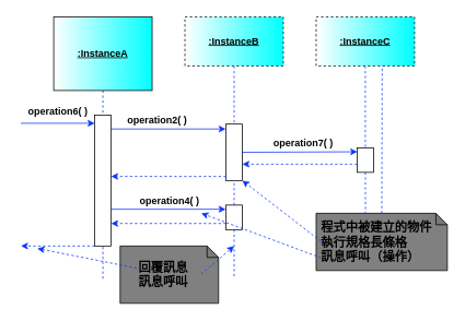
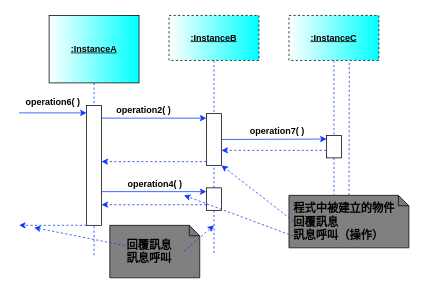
  <mxCell id="0" />
  <mxCell id="1" parent="0" />
  <mxCell id="2" style="edgeStyle=none;html=1;entryX=0.5;entryY=0;entryDx=0;entryDy=0;fontColor=#000000;endArrow=none;endFill=0;dashed=1;strokeColor=#0A33FF;" parent="1" source="3" target="8" edge="1"><mxGeometry relative="1" as="geometry" /></mxCell>
  <mxCell id="3" value="&lt;font color=&quot;#000000&quot;&gt;&lt;u&gt;&lt;b&gt;:InstanceA&lt;/b&gt;&lt;/u&gt;&lt;/font&gt;" style="rounded=0;whiteSpace=wrap;html=1;gradientColor=#00FFFF;fillColor=#FFFFFF;gradientDirection=east;strokeColor=#000000;" parent="1" vertex="1"><mxGeometry x="65" y="20" width="120" height="90" as="geometry" /></mxCell>
  <mxCell id="4" style="edgeStyle=none;html=1;entryX=0.5;entryY=0;entryDx=0;entryDy=0;dashed=1;strokeColor=#0A33FF;strokeWidth=1;fontColor=#FFFFFF;endArrow=none;endFill=0;" parent="1" source="5" target="14" edge="1"><mxGeometry relative="1" as="geometry" /></mxCell>
  <mxCell id="5" value="&lt;font color=&quot;#000000&quot;&gt;&lt;u&gt;&lt;b&gt;:InstanceB&lt;/b&gt;&lt;/u&gt;&lt;/font&gt;" style="rounded=0;whiteSpace=wrap;html=1;gradientColor=#00FFFF;fillColor=#FFFFFF;gradientDirection=east;strokeColor=#000000;dashed=1;" parent="1" vertex="1"><mxGeometry x="225" y="20" width="120" height="60" as="geometry" /></mxCell>
  <mxCell id="6" style="edgeStyle=none;html=1;entryX=0.5;entryY=0;entryDx=0;entryDy=0;dashed=1;strokeColor=#0A33FF;strokeWidth=1;fontColor=#FFFFFF;endArrow=none;endFill=0;" parent="1" source="7" target="23" edge="1"><mxGeometry relative="1" as="geometry" /></mxCell>
  <mxCell id="7" value="&lt;font color=&quot;#000000&quot;&gt;&lt;u&gt;&lt;b&gt;:InstanceC&lt;/b&gt;&lt;/u&gt;&lt;/font&gt;" style="rounded=0;whiteSpace=wrap;html=1;gradientColor=#00FFFF;fillColor=#FFFFFF;gradientDirection=east;strokeColor=#000000;dashed=1;" parent="1" vertex="1"><mxGeometry x="385" y="20" width="120" height="60" as="geometry" /></mxCell>
  <mxCell id="8" value="" style="rounded=0;whiteSpace=wrap;html=1;fontColor=#000000;fillColor=#FFFFFF;gradientColor=none;gradientDirection=east;strokeColor=#000000;" parent="1" vertex="1"><mxGeometry x="115" y="140" width="20" height="160" as="geometry" /></mxCell>
  <mxCell id="9" value="&lt;font&gt;&lt;b&gt;operation6( )&lt;/b&gt;&lt;/font&gt;" style="text;html=1;align=center;verticalAlign=middle;resizable=0;points=[];autosize=1;strokeColor=none;fillColor=none;fontColor=#000000;" parent="1" vertex="1"><mxGeometry x="20" y="121" width="100" height="30" as="geometry" /></mxCell>
  <mxCell id="10" value="" style="endArrow=classic;html=1;dashed=1;strokeColor=#0A33FF;fontColor=#FFFFFF;exitX=0;exitY=0.75;exitDx=0;exitDy=0;entryX=1;entryY=0.828;entryDx=0;entryDy=0;entryPerimeter=0;" parent="1" source="17" target="8" edge="1"><mxGeometry width="50" height="50" relative="1" as="geometry"><mxPoint x="225" y="280" as="sourcePoint" /><mxPoint x="275" y="230" as="targetPoint" /></mxGeometry></mxCell>
  <mxCell id="11" value="" style="endArrow=classic;html=1;dashed=1;strokeColor=#0A33FF;fontColor=#FFFFFF;exitX=0;exitY=1;exitDx=0;exitDy=0;" parent="1" source="8" edge="1"><mxGeometry width="50" height="50" relative="1" as="geometry"><mxPoint x="15" y="310" as="sourcePoint" /><mxPoint x="25" y="300" as="targetPoint" /></mxGeometry></mxCell>
  <mxCell id="12" value="" style="endArrow=classic;html=1;strokeColor=#0A33FF;fontColor=#FFFFFF;exitX=0.999;exitY=0.719;exitDx=0;exitDy=0;exitPerimeter=0;entryX=-0.011;entryY=0.169;entryDx=0;entryDy=0;entryPerimeter=0;" parent="1" source="8" target="17" edge="1"><mxGeometry width="50" height="50" relative="1" as="geometry"><mxPoint x="135" y="251" as="sourcePoint" /><mxPoint x="225" y="250" as="targetPoint" /><Array as="points" /></mxGeometry></mxCell>
  <mxCell id="13" value="" style="endArrow=none;dashed=1;html=1;strokeWidth=1;strokeColor=#0A33FF;fontColor=#FFFFFF;" parent="1" edge="1"><mxGeometry width="50" height="50" relative="1" as="geometry"><mxPoint x="125" y="340" as="sourcePoint" /><mxPoint x="125" y="300" as="targetPoint" /></mxGeometry></mxCell>
  <mxCell id="14" value="" style="rounded=0;whiteSpace=wrap;html=1;fontColor=#000000;fillColor=#FFFFFF;gradientColor=none;gradientDirection=east;strokeColor=#000000;" parent="1" vertex="1"><mxGeometry x="275" y="151" width="20" height="69" as="geometry" /></mxCell>
  <mxCell id="15" style="edgeStyle=none;html=1;entryX=0.5;entryY=1;entryDx=0;entryDy=0;dashed=1;strokeColor=#0A33FF;strokeWidth=1;fontColor=#FFFFFF;endArrow=none;endFill=0;" parent="1" source="17" target="14" edge="1"><mxGeometry relative="1" as="geometry" /></mxCell>
  <mxCell id="16" style="edgeStyle=none;html=1;dashed=1;strokeColor=#0A33FF;strokeWidth=1;fontColor=#FFFFFF;endArrow=none;endFill=0;" parent="1" source="17" edge="1"><mxGeometry relative="1" as="geometry"><mxPoint x="285" y="340" as="targetPoint" /></mxGeometry></mxCell>
  <mxCell id="17" value="" style="rounded=0;whiteSpace=wrap;html=1;fontColor=#000000;fillColor=#FFFFFF;gradientColor=none;gradientDirection=east;strokeColor=#000000;" parent="1" vertex="1"><mxGeometry x="275" y="250" width="20" height="30" as="geometry" /></mxCell>
  <mxCell id="18" value="&lt;font&gt;&lt;b&gt;operation2( )&lt;/b&gt;&lt;/font&gt;" style="text;html=1;align=center;verticalAlign=middle;resizable=0;points=[];autosize=1;strokeColor=none;fillColor=none;fontColor=#000000;" parent="1" vertex="1"><mxGeometry x="141" y="132" width="100" height="30" as="geometry" /></mxCell>
  <mxCell id="19" value="" style="endArrow=classic;html=1;dashed=1;strokeColor=#0A33FF;fontColor=#FFFFFF;exitX=0;exitY=0.75;exitDx=0;exitDy=0;entryX=1;entryY=0.828;entryDx=0;entryDy=0;entryPerimeter=0;" parent="1" edge="1"><mxGeometry width="50" height="50" relative="1" as="geometry"><mxPoint x="275" y="215.02" as="sourcePoint" /><mxPoint x="135" y="215" as="targetPoint" /></mxGeometry></mxCell>
  <mxCell id="20" value="" style="endArrow=classic;html=1;strokeColor=#0A33FF;fontColor=#FFFFFF;exitX=0.999;exitY=0.719;exitDx=0;exitDy=0;exitPerimeter=0;entryX=-0.011;entryY=0.169;entryDx=0;entryDy=0;entryPerimeter=0;" parent="1" edge="1"><mxGeometry width="50" height="50" relative="1" as="geometry"><mxPoint x="135" y="157" as="sourcePoint" /><mxPoint x="274.8" y="157.03" as="targetPoint" /><Array as="points" /></mxGeometry></mxCell>
  <mxCell id="21" value="&lt;font&gt;&lt;b&gt;operation4( )&lt;/b&gt;&lt;/font&gt;" style="text;html=1;align=center;verticalAlign=middle;resizable=0;points=[];autosize=1;strokeColor=none;fillColor=none;fontColor=#000000;" parent="1" vertex="1"><mxGeometry x="156" y="231" width="100" height="30" as="geometry" /></mxCell>
  <mxCell id="22" style="edgeStyle=none;html=1;entryX=0.376;entryY=-0.01;entryDx=0;entryDy=0;entryPerimeter=0;dashed=1;strokeColor=#0A33FF;strokeWidth=1;fontSize=15;fontColor=#000000;endArrow=none;endFill=0;" parent="1" source="23" target="31" edge="1"><mxGeometry relative="1" as="geometry" /></mxCell>
  <mxCell id="23" value="" style="rounded=0;whiteSpace=wrap;html=1;fontColor=#000000;fillColor=#FFFFFF;gradientColor=none;gradientDirection=east;strokeColor=#000000;" parent="1" vertex="1"><mxGeometry x="435" y="180" width="20" height="30" as="geometry" /></mxCell>
  <mxCell id="24" value="" style="endArrow=classic;html=1;strokeColor=#0A33FF;fontColor=#FFFFFF;exitX=1;exitY=0.5;exitDx=0;exitDy=0;entryX=0.012;entryY=0.162;entryDx=0;entryDy=0;entryPerimeter=0;" parent="1" source="14" target="23" edge="1"><mxGeometry width="50" height="50" relative="1" as="geometry"><mxPoint x="295" y="185.08" as="sourcePoint" /><mxPoint x="434.8" y="185.11" as="targetPoint" /><Array as="points" /></mxGeometry></mxCell>
  <mxCell id="25" value="" style="endArrow=classic;html=1;dashed=1;strokeColor=#0A33FF;fontColor=#FFFFFF;exitX=0;exitY=0.75;exitDx=0;exitDy=0;" parent="1" edge="1"><mxGeometry width="50" height="50" relative="1" as="geometry"><mxPoint x="435" y="200.02" as="sourcePoint" /><mxPoint x="295" y="200" as="targetPoint" /></mxGeometry></mxCell>
  <mxCell id="26" value="&lt;font&gt;&lt;b&gt;operation7( )&lt;/b&gt;&lt;/font&gt;" style="text;html=1;align=center;verticalAlign=middle;resizable=0;points=[];autosize=1;strokeColor=none;fillColor=none;fontColor=#000000;" parent="1" vertex="1"><mxGeometry x="318.5" y="160" width="100" height="30" as="geometry" /></mxCell>
  <mxCell id="27" value="&lt;font style=&quot;font-size: 15px;&quot; color=&quot;#000000&quot;&gt;&lt;b&gt;&amp;nbsp; &amp;nbsp; &amp;nbsp;回覆訊息&lt;br&gt;&amp;nbsp; &amp;nbsp; &amp;nbsp;訊息呼叫&lt;/b&gt;&lt;/font&gt;" style="shape=note;whiteSpace=wrap;html=1;backgroundOutline=1;darkOpacity=0.05;strokeColor=#000000;fontColor=#FFFFFF;fillColor=#808080;gradientColor=none;gradientDirection=east;align=left;size=14;" parent="1" vertex="1"><mxGeometry x="146" y="300" width="120" height="70" as="geometry" /></mxCell>
  <mxCell id="28" value="" style="endArrow=classic;html=1;dashed=1;strokeColor=#0A33FF;fontColor=#FFFFFF;exitX=0;exitY=1;exitDx=0;exitDy=0;" parent="1" edge="1"><mxGeometry width="50" height="50" relative="1" as="geometry"><mxPoint x="245" y="334.41" as="sourcePoint" /><mxPoint x="285" y="300" as="targetPoint" /></mxGeometry></mxCell>
  <mxCell id="29" value="" style="endArrow=classic;html=1;dashed=1;strokeColor=#0A33FF;fontColor=#FFFFFF;exitX=0;exitY=1;exitDx=0;exitDy=0;" parent="1" edge="1"><mxGeometry width="50" height="50" relative="1" as="geometry"><mxPoint x="166" y="327" as="sourcePoint" /><mxPoint x="45" y="303" as="targetPoint" /></mxGeometry></mxCell>
  <mxCell id="30" style="edgeStyle=none;html=1;entryX=0.671;entryY=0.995;entryDx=0;entryDy=0;entryPerimeter=0;dashed=1;strokeColor=#0A33FF;strokeWidth=1;fontSize=15;fontColor=#000000;endArrow=none;endFill=1;" parent="1" source="31" target="7" edge="1"><mxGeometry relative="1" as="geometry" /></mxCell>
- <mxCell id="31" value="&lt;font style=&quot;font-size: 15px;&quot; color=&quot;#000000&quot;&gt;&lt;b&gt;&amp;nbsp;程式中被建立的物件&lt;br&gt;&amp;nbsp;執行規格長條格&lt;br&gt;&amp;nbsp;訊息呼叫（操作）&lt;/b&gt;&lt;br&gt;&lt;/font&gt;" style="shape=note;whiteSpace=wrap;html=1;backgroundOutline=1;darkOpacity=0.05;strokeColor=#000000;fontColor=#FFFFFF;fillColor=#808080;gradientColor=none;gradientDirection=east;align=left;size=14;" parent="1" vertex="1"><mxGeometry x="385" y="260" width="160" height="70" as="geometry" /></mxCell>
+ <mxCell id="31" value="&lt;font style=&quot;font-size: 15px;&quot; color=&quot;#000000&quot;&gt;&lt;b&gt;&amp;nbsp;程式中被建立的物件&lt;br&gt;&amp;nbsp;回覆訊息&lt;br&gt;&amp;nbsp;訊息呼叫（操作）&lt;/b&gt;&lt;br&gt;&lt;/font&gt;" style="shape=note;whiteSpace=wrap;html=1;backgroundOutline=1;darkOpacity=0.05;strokeColor=#000000;fontColor=#FFFFFF;fillColor=#808080;gradientColor=none;gradientDirection=east;align=left;size=14;" parent="1" vertex="1"><mxGeometry x="385" y="260" width="160" height="70" as="geometry" /></mxCell>
  <mxCell id="32" value="" style="endArrow=classic;html=1;dashed=1;strokeColor=#0A33FF;fontColor=#FFFFFF;exitX=0;exitY=0.75;exitDx=0;exitDy=0;entryX=1;entryY=1;entryDx=0;entryDy=0;" parent="1" target="14" edge="1"><mxGeometry width="50" height="50" relative="1" as="geometry"><mxPoint x="391" y="294.43" as="sourcePoint" /><mxPoint x="251" y="294.41" as="targetPoint" /></mxGeometry></mxCell>
  <mxCell id="33" value="" style="endArrow=classic;html=1;dashed=1;strokeColor=#0A33FF;fontColor=#FFFFFF;exitX=0;exitY=0.75;exitDx=0;exitDy=0;" parent="1" edge="1"><mxGeometry width="50" height="50" relative="1" as="geometry"><mxPoint x="391" y="314.43" as="sourcePoint" /><mxPoint x="245" y="260" as="targetPoint" /></mxGeometry></mxCell>
  <mxCell id="34" value="" style="endArrow=classic;html=1;strokeColor=#0A33FF;fontColor=#FFFFFF;" parent="1" edge="1"><mxGeometry width="50" height="50" relative="1" as="geometry"><mxPoint x="25" y="150" as="sourcePoint" /><mxPoint x="115" y="150" as="targetPoint" /><Array as="points" /></mxGeometry></mxCell>
